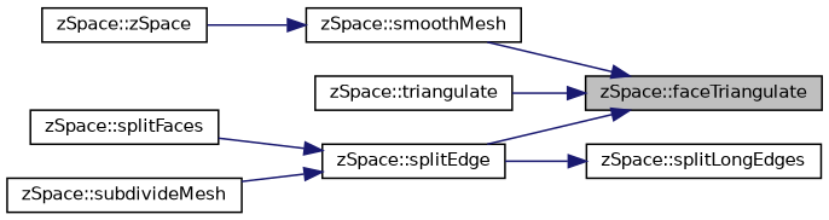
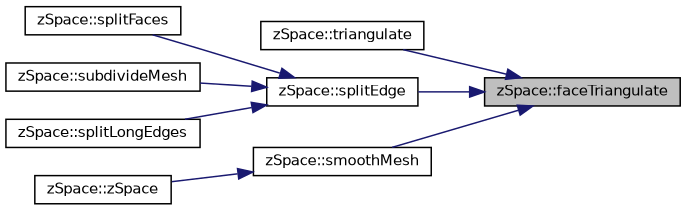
  digraph {
    rankdir=RL
    node [color=black fillcolor=white fontname=Helvetica fontsize=10 shape=record style=filled]
    edge [color=midnightblue dir=back fontname=Helvetica fontsize=10 labelfontname=Helvetica labelfontsize=10 style=solid]
    n1 [fillcolor=grey75 fontcolor=black height=0.2 label="zSpace::faceTriangulate" width=0.4]
    n2 [height=0.2 label="zSpace::triangulate" width=0.4]
    n3 [height=0.2 label="zSpace::splitEdge" width=0.4]
    n4 [height=0.2 label="zSpace::smoothMesh" width=0.4]
    n5 [height=0.2 label="zSpace::splitFaces" width=0.4]
    n6 [height=0.2 label="zSpace::subdivideMesh" width=0.4]
    n7 [height=0.2 label="zSpace::splitLongEdges" width=0.4]
    n8 [height=0.2 label="zSpace::zSpace" width=0.4]
    n1 -> n2
    n1 -> n3
    n1 -> n4
    n3 -> n5
    n3 -> n6
-   n7 -> n3
+   n3 -> n7
    n4 -> n8
  }
